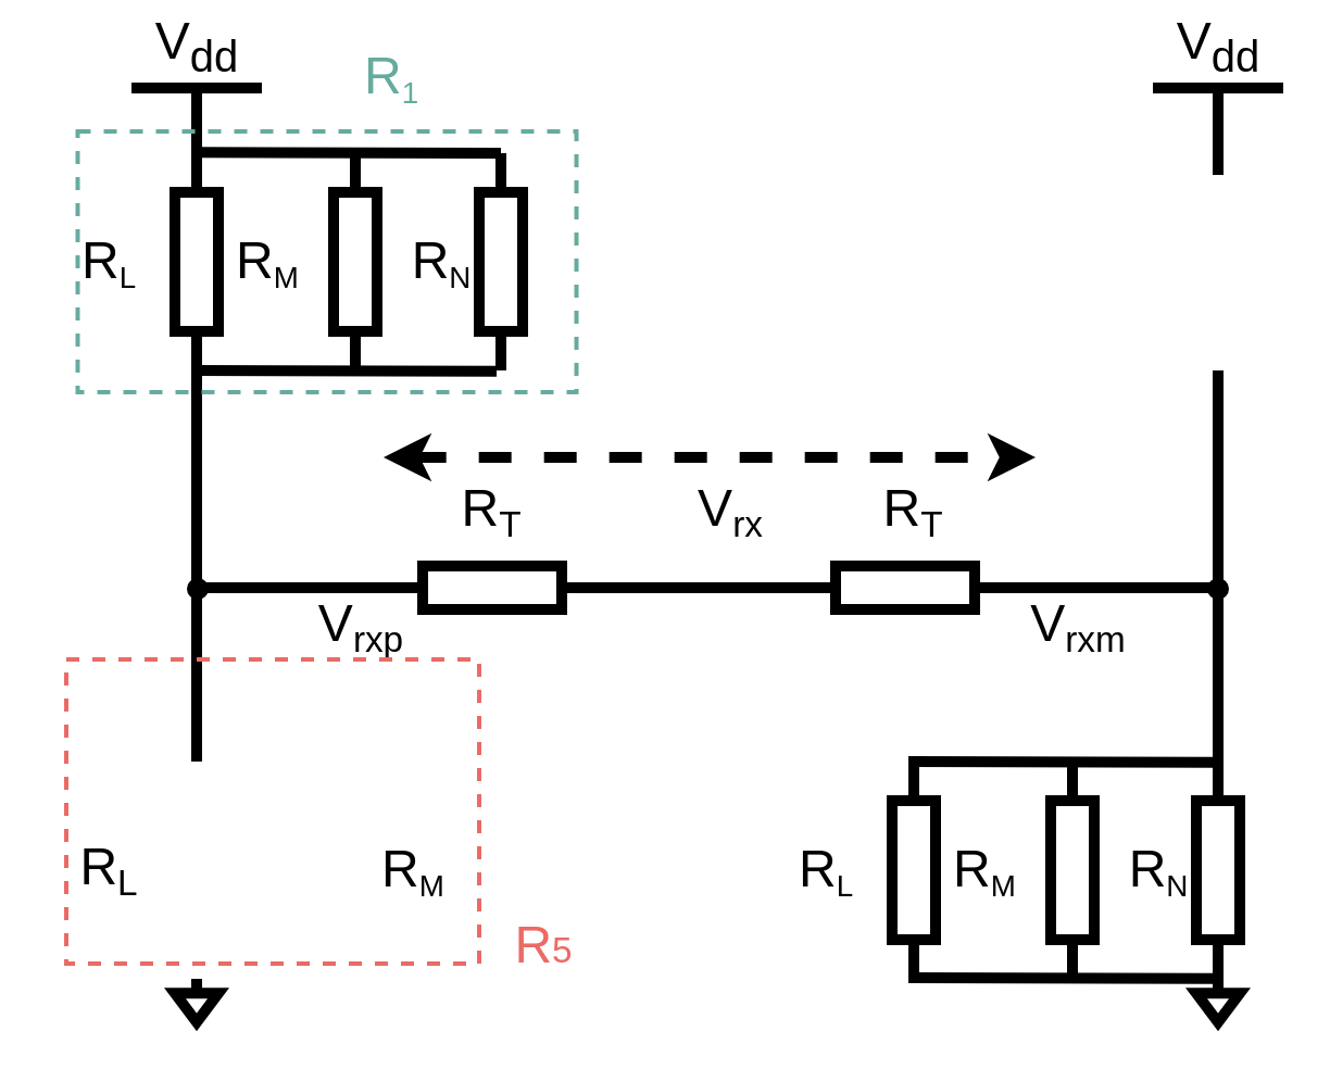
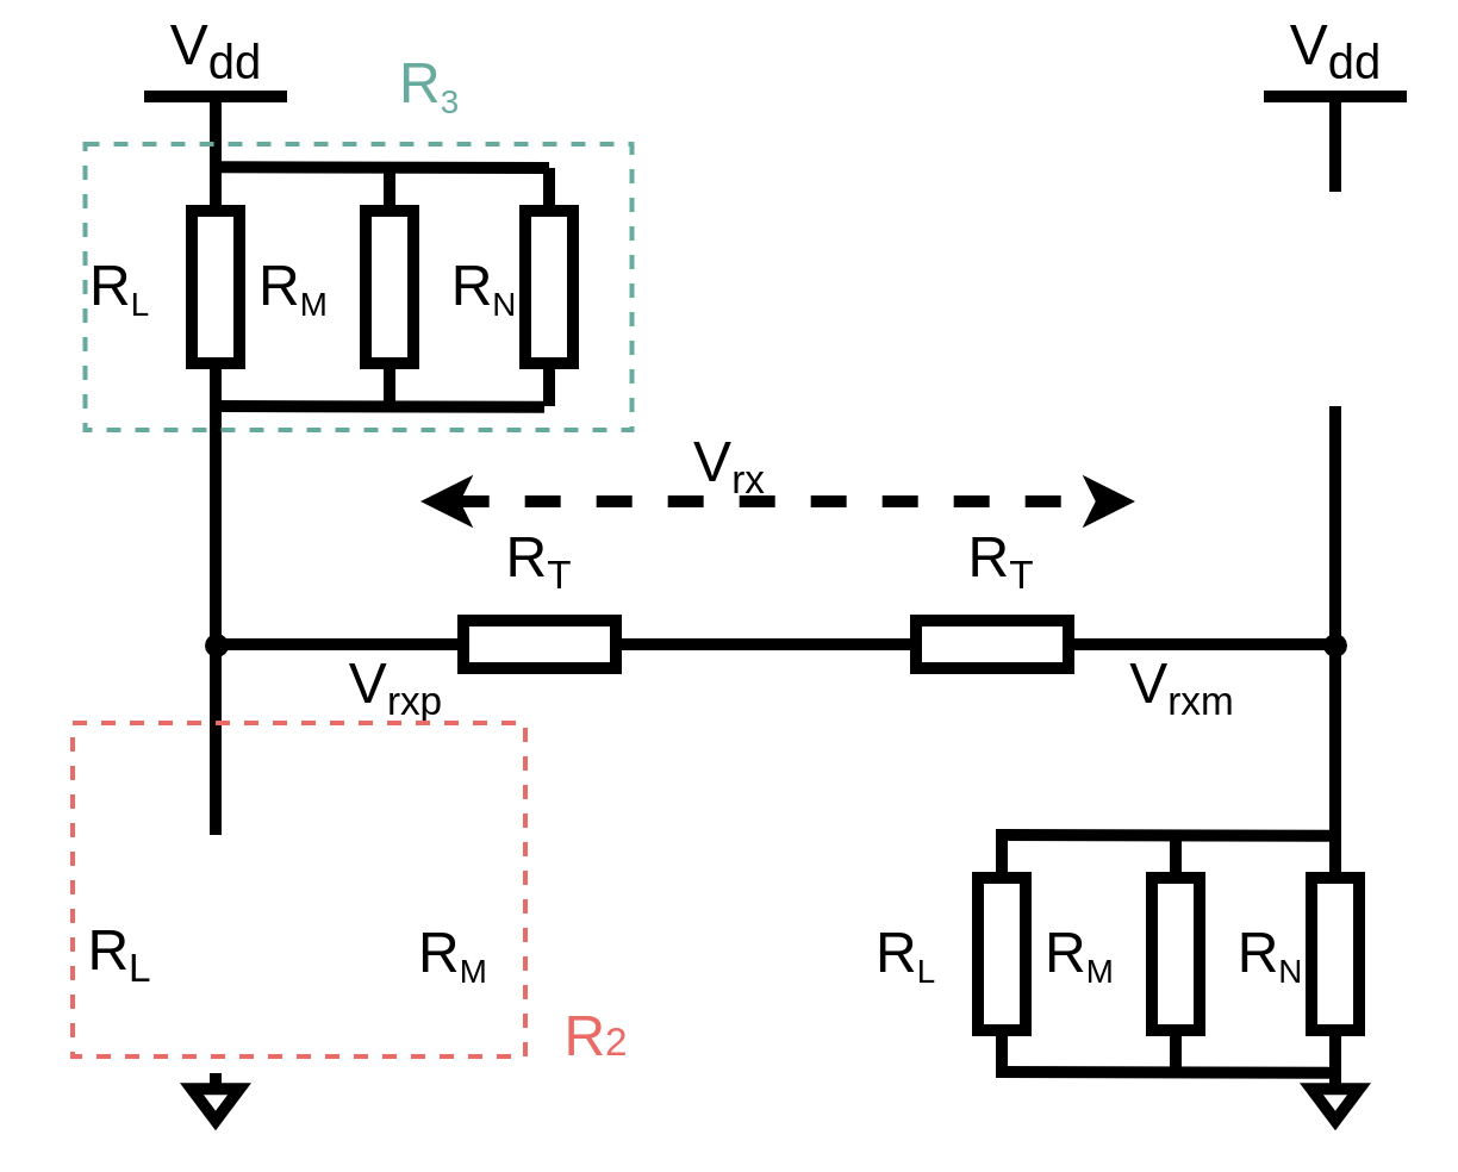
  <mxCell id="0" />
  <mxCell id="1" parent="0" />
  <mxCell id="2" value="" style="pointerEvents=1;verticalLabelPosition=bottom;shadow=0;dashed=0;align=center;html=1;verticalAlign=top;shape=mxgraph.electrical.resistors.resistor_1;direction=south;strokeWidth=5;" vertex="1" parent="1"><mxGeometry x="80" y="70" width="20" height="100" as="geometry" /></mxCell>
  <mxCell id="3" value="" style="pointerEvents=1;verticalLabelPosition=bottom;shadow=0;dashed=0;align=center;html=1;verticalAlign=top;shape=mxgraph.electrical.resistors.resistor_1;direction=west;strokeWidth=5;" vertex="1" parent="1"><mxGeometry x="176" y="260" width="100" height="20" as="geometry" /></mxCell>
  <mxCell id="4" value="" style="pointerEvents=1;verticalLabelPosition=bottom;shadow=0;dashed=0;align=center;html=1;verticalAlign=top;shape=mxgraph.electrical.resistors.resistor_1;direction=west;strokeWidth=5;" vertex="1" parent="1"><mxGeometry x="366" y="260" width="100" height="20" as="geometry" /></mxCell>
  <mxCell id="5" value="" style="endArrow=none;html=1;rounded=0;exitX=0;exitY=0.5;exitDx=0;exitDy=0;exitPerimeter=0;strokeWidth=5;" edge="1" parent="1"><mxGeometry width="50" height="50" relative="1" as="geometry"><mxPoint x="90" y="350" as="sourcePoint" /><mxPoint x="90" y="170" as="targetPoint" /></mxGeometry></mxCell>
  <mxCell id="6" value="" style="endArrow=none;html=1;rounded=0;exitX=0;exitY=0.5;exitDx=0;exitDy=0;exitPerimeter=0;strokeWidth=5;" edge="1" parent="1"><mxGeometry width="50" height="50" relative="1" as="geometry"><mxPoint x="560" y="350" as="sourcePoint" /><mxPoint x="560" y="170" as="targetPoint" /></mxGeometry></mxCell>
  <mxCell id="7" value="" style="endArrow=none;html=1;rounded=0;exitX=0;exitY=0.5;exitDx=0;exitDy=0;exitPerimeter=0;entryX=1;entryY=0.5;entryDx=0;entryDy=0;entryPerimeter=0;strokeWidth=5;" edge="1" parent="1" source="3" target="4"><mxGeometry width="50" height="50" relative="1" as="geometry"><mxPoint x="290" y="270" as="sourcePoint" /><mxPoint x="340" y="220" as="targetPoint" /></mxGeometry></mxCell>
  <mxCell id="8" value="" style="endArrow=none;html=1;rounded=0;entryX=1;entryY=0.5;entryDx=0;entryDy=0;entryPerimeter=0;strokeWidth=5;" edge="1" parent="1" target="3"><mxGeometry width="50" height="50" relative="1" as="geometry"><mxPoint x="90" y="270" as="sourcePoint" /><mxPoint x="170" y="270" as="targetPoint" /></mxGeometry></mxCell>
  <mxCell id="9" value="" style="endArrow=none;html=1;rounded=0;strokeWidth=5;" edge="1" parent="1"><mxGeometry width="50" height="50" relative="1" as="geometry"><mxPoint x="466" y="269.99" as="sourcePoint" /><mxPoint x="560" y="270" as="targetPoint" /></mxGeometry></mxCell>
  <mxCell id="10" value="V&lt;sub&gt;dd&lt;/sub&gt;" style="verticalLabelPosition=top;verticalAlign=bottom;shape=mxgraph.electrical.signal_sources.vdd;shadow=0;dashed=0;align=center;strokeWidth=5;fontSize=24;html=1;flipV=1;" vertex="1" parent="1"><mxGeometry x="60" y="40" width="60" height="40" as="geometry" /></mxCell>
  <mxCell id="11" value="V&lt;sub&gt;dd&lt;/sub&gt;" style="verticalLabelPosition=top;verticalAlign=bottom;shape=mxgraph.electrical.signal_sources.vdd;shadow=0;dashed=0;align=center;strokeWidth=5;fontSize=24;html=1;flipV=1;" vertex="1" parent="1"><mxGeometry x="530" y="40" width="60" height="40" as="geometry" /></mxCell>
  <mxCell id="12" value="" style="pointerEvents=1;verticalLabelPosition=bottom;shadow=0;dashed=0;align=center;html=1;verticalAlign=top;shape=mxgraph.electrical.signal_sources.signal_ground;strokeWidth=5;" vertex="1" parent="1"><mxGeometry x="80" y="450" width="20" height="20" as="geometry" /></mxCell>
  <mxCell id="13" value="" style="pointerEvents=1;verticalLabelPosition=bottom;shadow=0;dashed=0;align=center;html=1;verticalAlign=top;shape=mxgraph.electrical.signal_sources.signal_ground;strokeWidth=5;" vertex="1" parent="1"><mxGeometry x="550" y="450" width="20" height="20" as="geometry" /></mxCell>
  <mxCell id="14" value="&lt;font style=&quot;font-size: 24px;&quot;&gt;R&lt;/font&gt;&lt;font style=&quot;font-size: 20px;&quot;&gt;&lt;sub&gt;L&lt;/sub&gt;&lt;/font&gt;" style="text;html=1;strokeColor=none;fillColor=none;align=center;verticalAlign=middle;whiteSpace=wrap;rounded=0;strokeWidth=5;" vertex="1" parent="1"><mxGeometry x="20" y="385" width="60" height="30" as="geometry" /></mxCell>
  <mxCell id="15" value="&lt;font style=&quot;&quot;&gt;&lt;font style=&quot;font-size: 24px;&quot;&gt;R&lt;/font&gt;&lt;font style=&quot;font-size: 16.667px;&quot;&gt;&lt;sub&gt;L&lt;/sub&gt;&lt;/font&gt;&lt;/font&gt;" style="text;html=1;strokeColor=none;fillColor=none;align=center;verticalAlign=middle;whiteSpace=wrap;rounded=0;strokeWidth=5;" vertex="1" parent="1"><mxGeometry x="20" y="105" width="60" height="30" as="geometry" /></mxCell>
  <mxCell id="16" value="&lt;font style=&quot;font-size: 24px;&quot;&gt;R&lt;/font&gt;&lt;font style=&quot;font-size: 20px;&quot;&gt;&lt;sub&gt;T&lt;/sub&gt;&lt;/font&gt;" style="text;html=1;strokeColor=none;fillColor=none;align=center;verticalAlign=middle;whiteSpace=wrap;rounded=0;strokeWidth=5;" vertex="1" parent="1"><mxGeometry x="196" y="220" width="60" height="30" as="geometry" /></mxCell>
  <mxCell id="17" value="&lt;font style=&quot;font-size: 24px;&quot;&gt;R&lt;/font&gt;&lt;font style=&quot;font-size: 20px;&quot;&gt;&lt;sub&gt;T&lt;/sub&gt;&lt;/font&gt;" style="text;html=1;strokeColor=none;fillColor=none;align=center;verticalAlign=middle;whiteSpace=wrap;rounded=0;strokeWidth=5;" vertex="1" parent="1"><mxGeometry x="390" y="220" width="60" height="30" as="geometry" /></mxCell>
  <mxCell id="18" value="&lt;font style=&quot;font-size: 24px;&quot;&gt;V&lt;/font&gt;&lt;font style=&quot;font-size: 20px;&quot;&gt;&lt;sub&gt;rxp&lt;/sub&gt;&lt;/font&gt;" style="text;html=1;strokeColor=none;fillColor=none;align=center;verticalAlign=middle;whiteSpace=wrap;rounded=0;strokeWidth=5;" vertex="1" parent="1"><mxGeometry x="136" y="273" width="60" height="30" as="geometry" /></mxCell>
  <mxCell id="19" value="&lt;font style=&quot;font-size: 24px;&quot;&gt;V&lt;/font&gt;&lt;font style=&quot;font-size: 20px;&quot;&gt;&lt;sub&gt;rxm&lt;/sub&gt;&lt;/font&gt;" style="text;html=1;strokeColor=none;fillColor=none;align=center;verticalAlign=middle;whiteSpace=wrap;rounded=0;strokeWidth=5;" vertex="1" parent="1"><mxGeometry x="466" y="273" width="60" height="30" as="geometry" /></mxCell>
  <mxCell id="20" value="" style="ellipse;whiteSpace=wrap;html=1;aspect=fixed;fontSize=24;strokeWidth=5;fillColor=#000000;" vertex="1" parent="1"><mxGeometry x="88" y="268" width="5" height="5" as="geometry" /></mxCell>
  <mxCell id="21" value="" style="ellipse;whiteSpace=wrap;html=1;aspect=fixed;fontSize=24;strokeWidth=5;fillColor=#000000;" vertex="1" parent="1"><mxGeometry x="557.5" y="268" width="5" height="5" as="geometry" /></mxCell>
  <mxCell id="22" value="" style="endArrow=classic;startArrow=classic;html=1;rounded=0;fontSize=24;strokeWidth=5;dashed=1;" edge="1" parent="1"><mxGeometry width="50" height="50" relative="1" as="geometry"><mxPoint x="176" y="210" as="sourcePoint" /><mxPoint x="476" y="210" as="targetPoint" /></mxGeometry></mxCell>
- <mxCell id="23" value="&lt;font style=&quot;font-size: 24px;&quot;&gt;V&lt;/font&gt;&lt;font style=&quot;font-size: 20px;&quot;&gt;&lt;sub&gt;rx&lt;/sub&gt;&lt;/font&gt;" style="text;html=1;strokeColor=none;fillColor=none;align=center;verticalAlign=middle;whiteSpace=wrap;rounded=0;strokeWidth=5;" vertex="1" parent="1"><mxGeometry x="306" y="220" width="60" height="30" as="geometry" /></mxCell>
+ <mxCell id="23" value="&lt;font style=&quot;font-size: 24px;&quot;&gt;V&lt;/font&gt;&lt;font style=&quot;font-size: 20px;&quot;&gt;&lt;sub&gt;rx&lt;/sub&gt;&lt;/font&gt;" style="text;html=1;strokeColor=none;fillColor=none;align=center;verticalAlign=middle;whiteSpace=wrap;rounded=0;strokeWidth=5;" vertex="1" parent="1"><mxGeometry x="276" y="180" width="60" height="30" as="geometry" /></mxCell>
  <mxCell id="24" value="&lt;font style=&quot;font-size: 24px;&quot;&gt;R&lt;/font&gt;&lt;font style=&quot;font-size: 16.667px;&quot;&gt;&lt;sub&gt;M&lt;/sub&gt;&lt;/font&gt;" style="text;html=1;strokeColor=none;fillColor=none;align=center;verticalAlign=middle;whiteSpace=wrap;rounded=0;strokeWidth=5;" vertex="1" parent="1"><mxGeometry x="160" y="385" width="60" height="30" as="geometry" /></mxCell>
  <mxCell id="25" value="" style="rounded=0;whiteSpace=wrap;html=1;fontSize=24;strokeWidth=2;fillColor=none;dashed=1;strokeColor=#67AB9F;" vertex="1" parent="1"><mxGeometry x="35.25" y="60" width="229.5" height="120" as="geometry" /></mxCell>
  <mxCell id="26" value="" style="rounded=0;whiteSpace=wrap;html=1;fontSize=24;strokeWidth=2;fillColor=none;dashed=1;strokeColor=#EA6B66;" vertex="1" parent="1"><mxGeometry x="30" y="303" width="190" height="140" as="geometry" /></mxCell>
- <mxCell id="27" value="&lt;font color=&quot;#67ab9f&quot;&gt;&lt;font style=&quot;font-size: 24px;&quot;&gt;R&lt;/font&gt;&lt;font style=&quot;font-size: 16.667px;&quot;&gt;&lt;sub&gt;1&lt;/sub&gt;&lt;/font&gt;&lt;/font&gt;" style="text;html=1;strokeColor=none;fillColor=none;align=center;verticalAlign=middle;whiteSpace=wrap;rounded=0;strokeWidth=5;" vertex="1" parent="1"><mxGeometry x="150" y="20" width="60" height="30" as="geometry" /></mxCell>
- <mxCell id="28" value="&lt;font color=&quot;#ea6b66&quot;&gt;&lt;font style=&quot;font-size: 24px;&quot;&gt;R&lt;/font&gt;&lt;font style=&quot;font-size: 16.667px;&quot;&gt;5&lt;/font&gt;&lt;/font&gt;" style="text;html=1;strokeColor=none;fillColor=none;align=center;verticalAlign=middle;whiteSpace=wrap;rounded=0;strokeWidth=5;" vertex="1" parent="1"><mxGeometry x="220" y="420" width="60" height="30" as="geometry" /></mxCell>
+ <mxCell id="27" value="&lt;font color=&quot;#67ab9f&quot;&gt;&lt;font style=&quot;font-size: 24px;&quot;&gt;R&lt;/font&gt;&lt;font style=&quot;font-size: 16.667px;&quot;&gt;&lt;sub&gt;3&lt;/sub&gt;&lt;/font&gt;&lt;/font&gt;" style="text;html=1;strokeColor=none;fillColor=none;align=center;verticalAlign=middle;whiteSpace=wrap;rounded=0;strokeWidth=5;" vertex="1" parent="1"><mxGeometry x="150" y="20" width="60" height="30" as="geometry" /></mxCell>
+ <mxCell id="28" value="&lt;font color=&quot;#ea6b66&quot;&gt;&lt;font style=&quot;font-size: 24px;&quot;&gt;R&lt;/font&gt;&lt;font style=&quot;font-size: 16.667px;&quot;&gt;2&lt;/font&gt;&lt;/font&gt;" style="text;html=1;strokeColor=none;fillColor=none;align=center;verticalAlign=middle;whiteSpace=wrap;rounded=0;strokeWidth=5;" vertex="1" parent="1"><mxGeometry x="220" y="420" width="60" height="30" as="geometry" /></mxCell>
  <mxCell id="29" value="" style="pointerEvents=1;verticalLabelPosition=bottom;shadow=0;dashed=0;align=center;html=1;verticalAlign=top;shape=mxgraph.electrical.resistors.resistor_1;direction=south;strokeWidth=5;" vertex="1" parent="1"><mxGeometry x="153" y="70" width="20" height="100" as="geometry" /></mxCell>
  <mxCell id="30" value="&lt;font style=&quot;&quot;&gt;&lt;font style=&quot;font-size: 24px;&quot;&gt;R&lt;/font&gt;&lt;font style=&quot;font-size: 16.667px;&quot;&gt;&lt;sub&gt;M&lt;/sub&gt;&lt;/font&gt;&lt;/font&gt;" style="text;html=1;strokeColor=none;fillColor=none;align=center;verticalAlign=middle;whiteSpace=wrap;rounded=0;strokeWidth=5;" vertex="1" parent="1"><mxGeometry x="93" y="105" width="60" height="30" as="geometry" /></mxCell>
  <mxCell id="31" value="" style="pointerEvents=1;verticalLabelPosition=bottom;shadow=0;dashed=0;align=center;html=1;verticalAlign=top;shape=mxgraph.electrical.resistors.resistor_1;direction=south;strokeWidth=5;" vertex="1" parent="1"><mxGeometry x="220" y="70" width="20" height="100" as="geometry" /></mxCell>
  <mxCell id="32" value="&lt;font style=&quot;&quot;&gt;&lt;font style=&quot;font-size: 24px;&quot;&gt;R&lt;/font&gt;&lt;font style=&quot;font-size: 16.667px;&quot;&gt;&lt;sub&gt;N&lt;/sub&gt;&lt;/font&gt;&lt;/font&gt;" style="text;html=1;strokeColor=none;fillColor=none;align=center;verticalAlign=middle;whiteSpace=wrap;rounded=0;strokeWidth=5;" vertex="1" parent="1"><mxGeometry x="173" y="105" width="60" height="30" as="geometry" /></mxCell>
  <mxCell id="33" value="" style="pointerEvents=1;verticalLabelPosition=bottom;shadow=0;dashed=0;align=center;html=1;verticalAlign=top;shape=mxgraph.electrical.resistors.resistor_1;direction=south;strokeWidth=5;" vertex="1" parent="1"><mxGeometry x="410" y="350" width="20" height="100" as="geometry" /></mxCell>
  <mxCell id="34" value="&lt;font style=&quot;&quot;&gt;&lt;font style=&quot;font-size: 24px;&quot;&gt;R&lt;/font&gt;&lt;font style=&quot;font-size: 16.667px;&quot;&gt;&lt;sub&gt;L&lt;/sub&gt;&lt;/font&gt;&lt;/font&gt;" style="text;html=1;strokeColor=none;fillColor=none;align=center;verticalAlign=middle;whiteSpace=wrap;rounded=0;strokeWidth=5;" vertex="1" parent="1"><mxGeometry x="350" y="385" width="60" height="30" as="geometry" /></mxCell>
  <mxCell id="35" value="" style="pointerEvents=1;verticalLabelPosition=bottom;shadow=0;dashed=0;align=center;html=1;verticalAlign=top;shape=mxgraph.electrical.resistors.resistor_1;direction=south;strokeWidth=5;" vertex="1" parent="1"><mxGeometry x="483" y="350" width="20" height="100" as="geometry" /></mxCell>
  <mxCell id="36" value="&lt;font style=&quot;&quot;&gt;&lt;font style=&quot;font-size: 24px;&quot;&gt;R&lt;/font&gt;&lt;font style=&quot;font-size: 16.667px;&quot;&gt;&lt;sub&gt;M&lt;/sub&gt;&lt;/font&gt;&lt;/font&gt;" style="text;html=1;strokeColor=none;fillColor=none;align=center;verticalAlign=middle;whiteSpace=wrap;rounded=0;strokeWidth=5;" vertex="1" parent="1"><mxGeometry x="423" y="385" width="60" height="30" as="geometry" /></mxCell>
  <mxCell id="37" value="" style="pointerEvents=1;verticalLabelPosition=bottom;shadow=0;dashed=0;align=center;html=1;verticalAlign=top;shape=mxgraph.electrical.resistors.resistor_1;direction=south;strokeWidth=5;" vertex="1" parent="1"><mxGeometry x="550" y="350" width="20" height="100" as="geometry" /></mxCell>
  <mxCell id="38" value="&lt;font style=&quot;&quot;&gt;&lt;font style=&quot;font-size: 24px;&quot;&gt;R&lt;/font&gt;&lt;font style=&quot;font-size: 16.667px;&quot;&gt;&lt;sub&gt;N&lt;/sub&gt;&lt;/font&gt;&lt;/font&gt;" style="text;html=1;strokeColor=none;fillColor=none;align=center;verticalAlign=middle;whiteSpace=wrap;rounded=0;strokeWidth=5;" vertex="1" parent="1"><mxGeometry x="503" y="385" width="60" height="30" as="geometry" /></mxCell>
  <mxCell id="39" value="" style="endArrow=none;html=1;rounded=0;strokeWidth=5;" edge="1" parent="1"><mxGeometry width="50" height="50" relative="1" as="geometry"><mxPoint x="90" y="69.6" as="sourcePoint" /><mxPoint x="230" y="70" as="targetPoint" /></mxGeometry></mxCell>
  <mxCell id="40" value="" style="endArrow=none;html=1;rounded=0;strokeWidth=5;" edge="1" parent="1"><mxGeometry width="50" height="50" relative="1" as="geometry"><mxPoint x="88" y="170" as="sourcePoint" /><mxPoint x="228" y="170.4" as="targetPoint" /></mxGeometry></mxCell>
  <mxCell id="41" value="" style="endArrow=none;html=1;rounded=0;strokeWidth=5;" edge="1" parent="1"><mxGeometry width="50" height="50" relative="1" as="geometry"><mxPoint x="417.5" y="350" as="sourcePoint" /><mxPoint x="557.5" y="350.4" as="targetPoint" /></mxGeometry></mxCell>
  <mxCell id="42" value="" style="endArrow=none;html=1;rounded=0;strokeWidth=5;" edge="1" parent="1"><mxGeometry width="50" height="50" relative="1" as="geometry"><mxPoint x="417.5" y="449.53" as="sourcePoint" /><mxPoint x="557.5" y="449.93" as="targetPoint" /></mxGeometry></mxCell>
